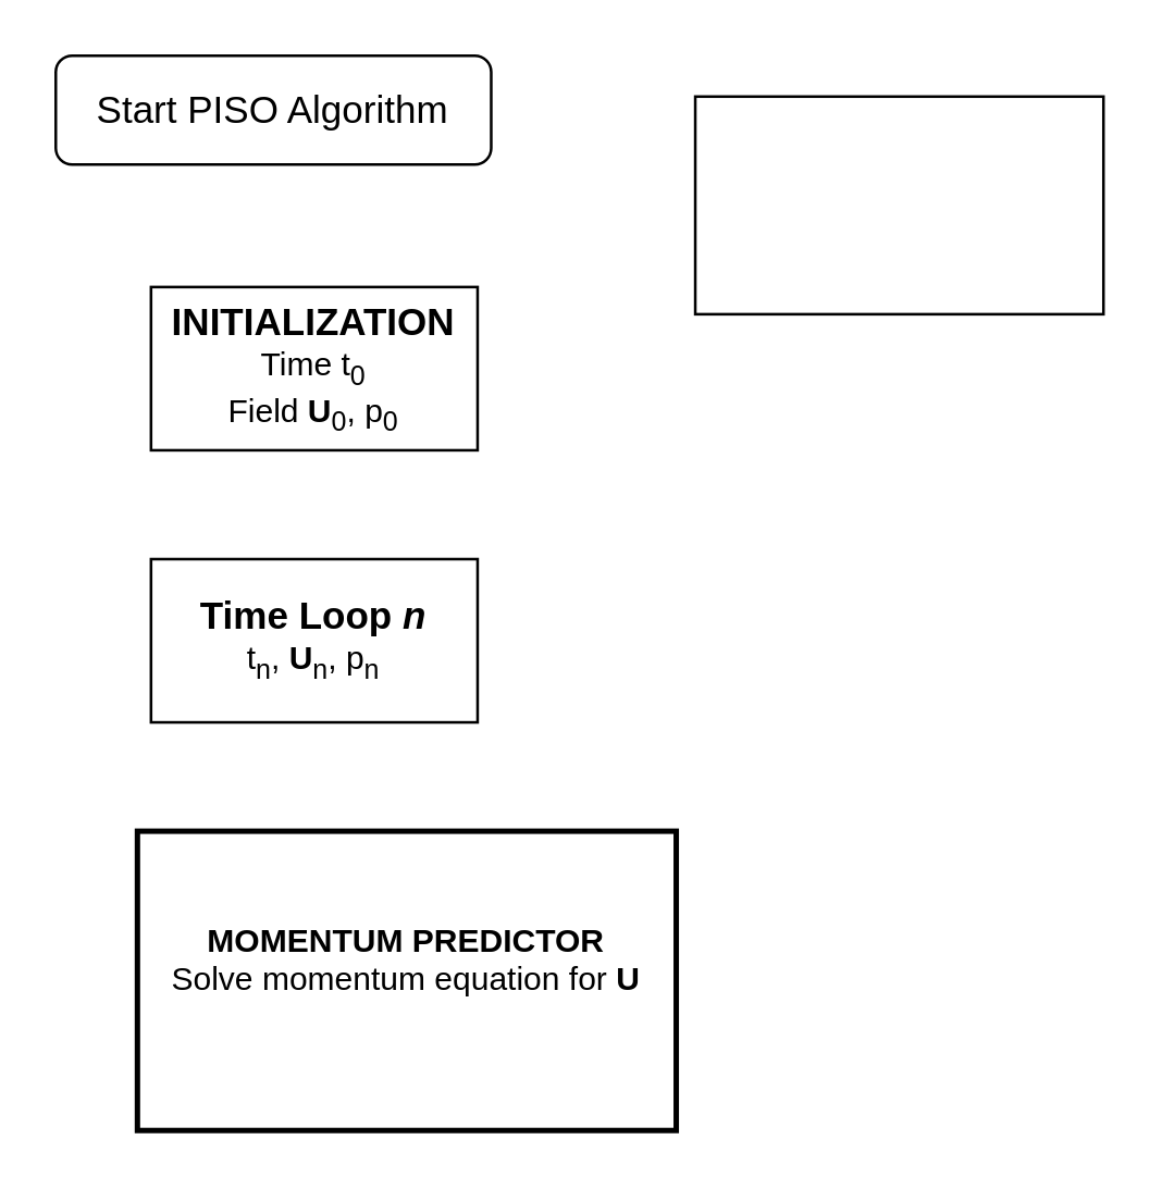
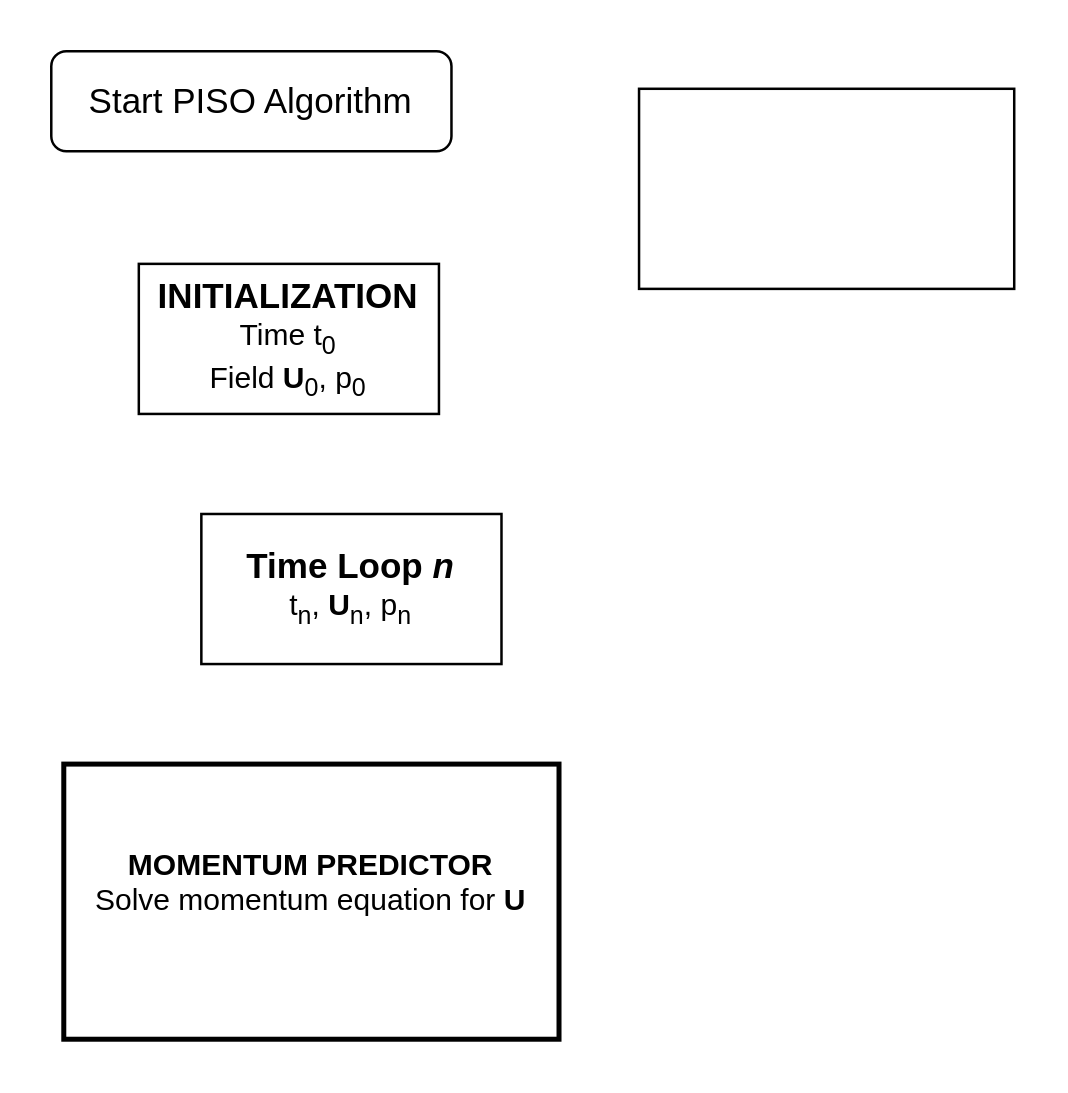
  <mxCell id="0" />
  <mxCell id="1" parent="0" />
  <mxCell id="2" value="&lt;font style=&quot;font-size: 14px;&quot;&gt;Start PISO Algorithm&lt;/font&gt;" style="rounded=1;whiteSpace=wrap;html=1;" vertex="1" parent="1"><mxGeometry x="20" y="20" width="160" height="40" as="geometry" /></mxCell>
  <mxCell id="3" value="&lt;b&gt;&lt;font style=&quot;font-size: 14px;&quot;&gt;INITIALIZATION&lt;/font&gt;&lt;/b&gt;&lt;div&gt;Time t&lt;sub&gt;0&lt;/sub&gt;&lt;/div&gt;&lt;div&gt;Field &lt;b&gt;U&lt;/b&gt;&lt;sub&gt;0&lt;/sub&gt;, p&lt;sub&gt;0&lt;/sub&gt;&lt;/div&gt;" style="rounded=0;whiteSpace=wrap;html=1;" vertex="1" parent="1"><mxGeometry x="55" y="105" width="120" height="60" as="geometry" /></mxCell>
- <mxCell id="4" value="&lt;b&gt;&lt;font style=&quot;font-size: 14px;&quot;&gt;Time Loop &lt;i style=&quot;&quot;&gt;n&lt;/i&gt;&lt;/font&gt;&lt;/b&gt;&lt;br&gt;t&lt;sub&gt;n&lt;/sub&gt;,&amp;nbsp;&lt;b&gt;U&lt;/b&gt;&lt;sub&gt;n&lt;/sub&gt;, p&lt;sub&gt;n&lt;/sub&gt;" style="rounded=0;whiteSpace=wrap;html=1;" vertex="1" parent="1"><mxGeometry x="55" y="205" width="120" height="60" as="geometry" /></mxCell>
- <mxCell id="5" value="&lt;b&gt;MOMENTUM PREDICTOR&lt;/b&gt;&lt;br&gt;Solve momentum equation for &lt;b&gt;U&lt;/b&gt;&lt;div&gt;&lt;br&gt;&lt;/div&gt;" style="rounded=1;whiteSpace=wrap;html=1;strokeWidth=2;arcSize=0;spacing=2;" vertex="1" parent="1"><mxGeometry x="50" y="305" width="198" height="110" as="geometry" /></mxCell>
+ <mxCell id="4" value="&lt;b&gt;&lt;font style=&quot;font-size: 14px;&quot;&gt;Time Loop &lt;i style=&quot;&quot;&gt;n&lt;/i&gt;&lt;/font&gt;&lt;/b&gt;&lt;br&gt;t&lt;sub&gt;n&lt;/sub&gt;,&amp;nbsp;&lt;b&gt;U&lt;/b&gt;&lt;sub&gt;n&lt;/sub&gt;, p&lt;sub&gt;n&lt;/sub&gt;" style="rounded=0;whiteSpace=wrap;html=1;" vertex="1" parent="1"><mxGeometry x="80" y="205" width="120" height="60" as="geometry" /></mxCell>
+ <mxCell id="5" value="&lt;b&gt;MOMENTUM PREDICTOR&lt;/b&gt;&lt;br&gt;Solve momentum equation for &lt;b&gt;U&lt;/b&gt;&lt;div&gt;&lt;br&gt;&lt;/div&gt;" style="rounded=1;whiteSpace=wrap;html=1;strokeWidth=2;arcSize=0;spacing=2;" vertex="1" parent="1"><mxGeometry x="25" y="305" width="198" height="110" as="geometry" /></mxCell>
  <mxCell id="6" value="" style="rounded=0;whiteSpace=wrap;html=1;" vertex="1" parent="1"><mxGeometry x="255" y="35" width="150" height="80" as="geometry" /></mxCell>
